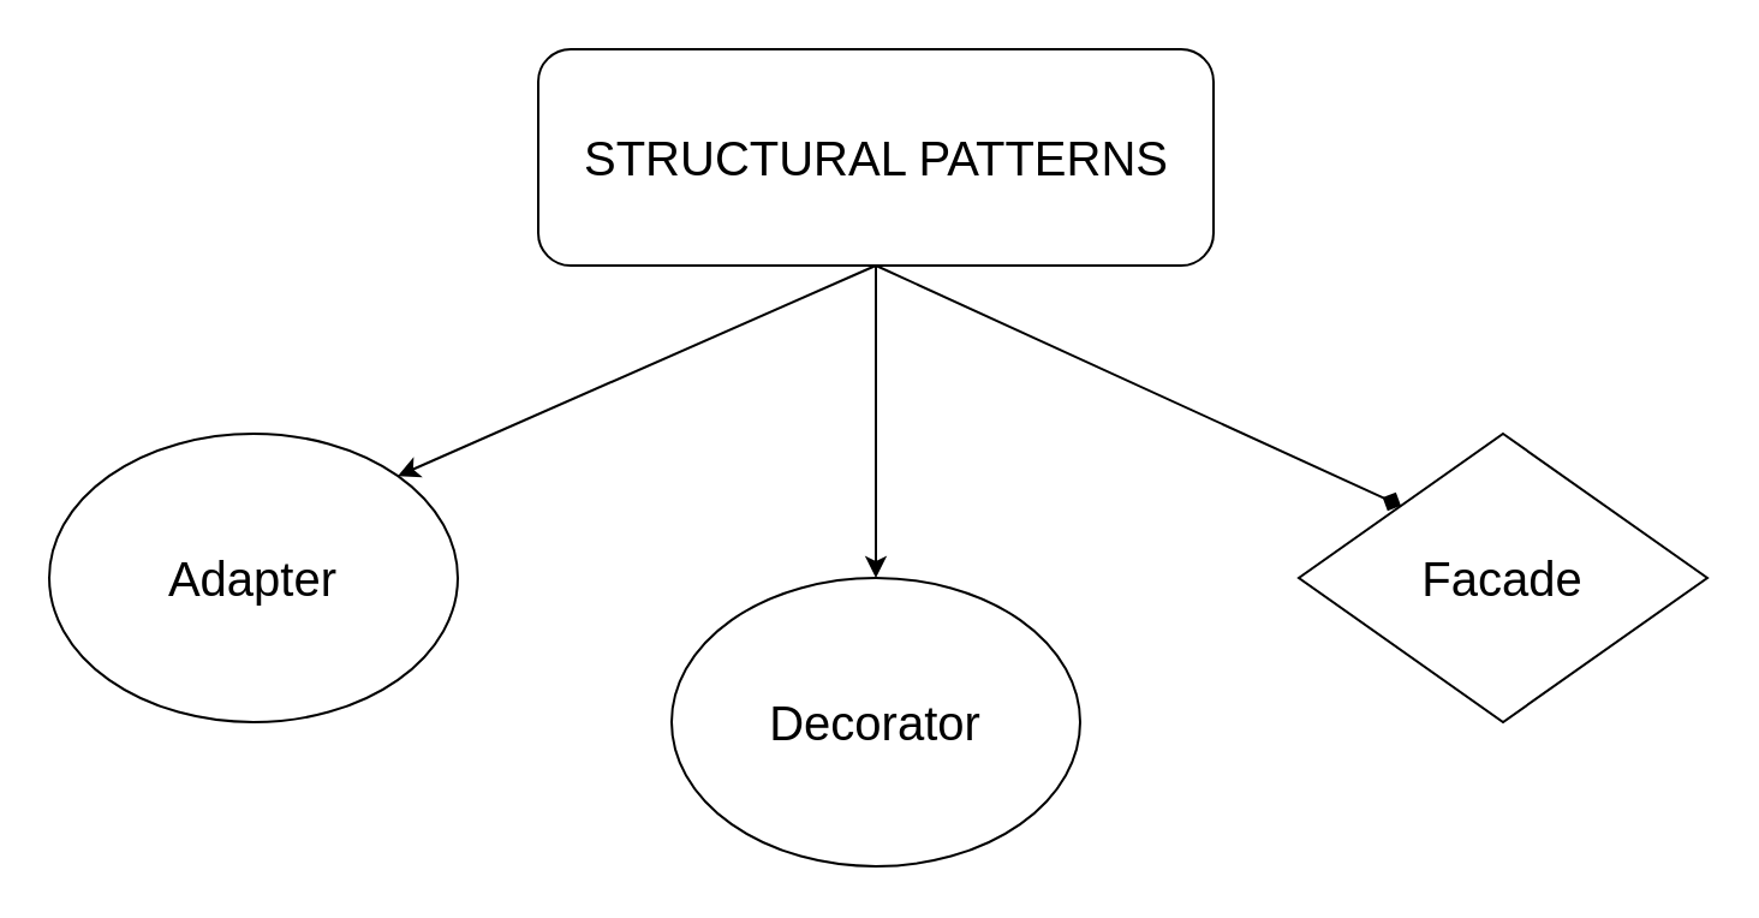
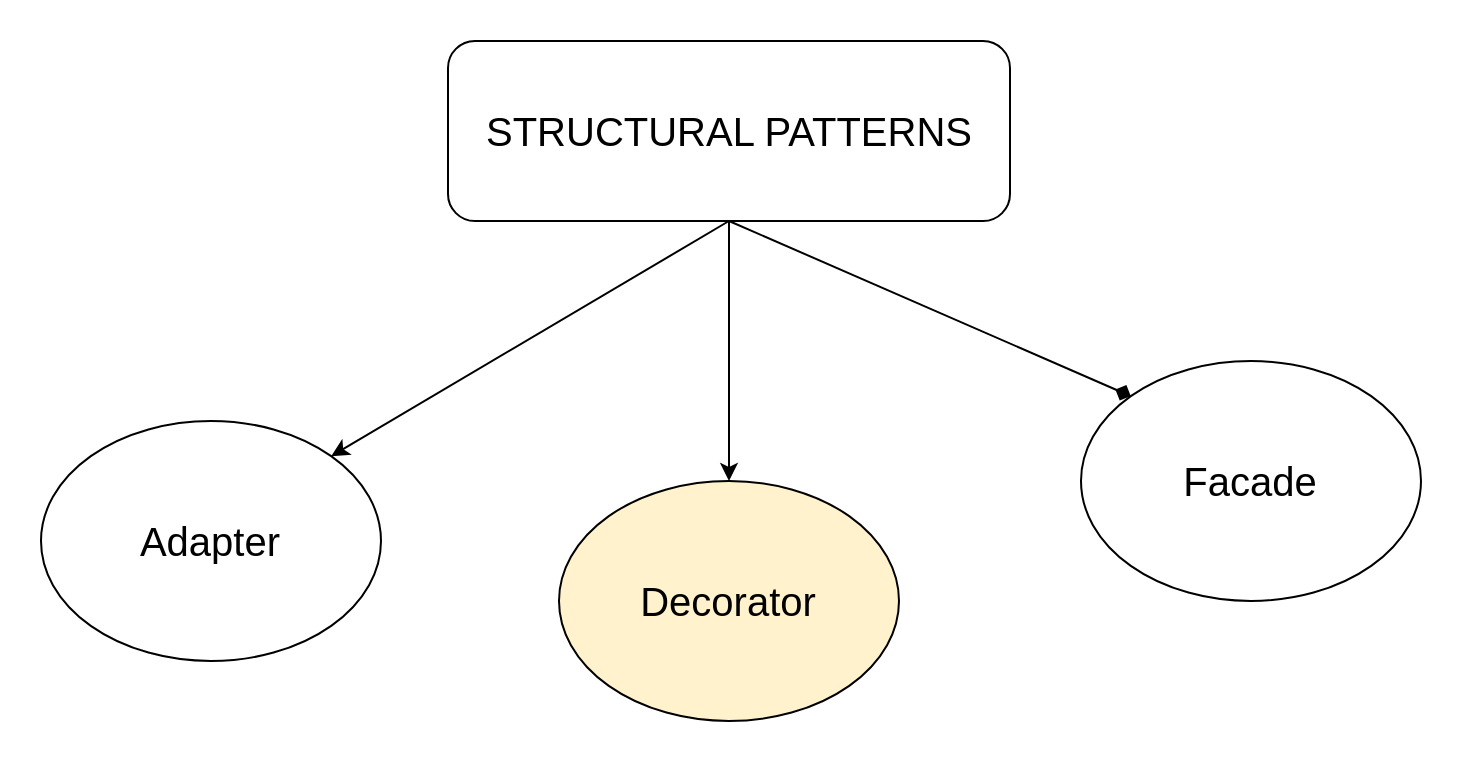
  <mxCell id="0" />
  <mxCell id="1" parent="0" />
  <mxCell id="2" value="STRUCTURAL PATTERNS" style="rounded=1;whiteSpace=wrap;html=1;fontSize=20;" vertex="1" parent="1"><mxGeometry x="223.5" y="20" width="281" height="90" as="geometry" /></mxCell>
- <mxCell id="3" value="Adapter" style="ellipse;whiteSpace=wrap;html=1;fontSize=20;" vertex="1" parent="1"><mxGeometry x="20" y="180" width="170" height="120" as="geometry" /></mxCell>
- <mxCell id="4" value="Decorator" style="ellipse;whiteSpace=wrap;html=1;fontSize=20;" vertex="1" parent="1"><mxGeometry x="279" y="240" width="170" height="120" as="geometry" /></mxCell>
- <mxCell id="5" value="Facade" style="rhombus;whiteSpace=wrap;html=1;fontSize=20;" vertex="1" parent="1"><mxGeometry x="540" y="180" width="170" height="120" as="geometry" /></mxCell>
+ <mxCell id="3" value="Adapter" style="ellipse;whiteSpace=wrap;html=1;fontSize=20;" vertex="1" parent="1"><mxGeometry x="20" y="210" width="170" height="120" as="geometry" /></mxCell>
+ <mxCell id="4" value="Decorator" style="ellipse;whiteSpace=wrap;html=1;fontSize=20;fillColor=#fff2cc;" vertex="1" parent="1"><mxGeometry x="279" y="240" width="170" height="120" as="geometry" /></mxCell>
+ <mxCell id="5" value="Facade" style="ellipse;whiteSpace=wrap;html=1;fontSize=20;" vertex="1" parent="1"><mxGeometry x="540" y="180" width="170" height="120" as="geometry" /></mxCell>
  <mxCell id="6" value="" style="endArrow=classic;html=1;fontSize=20;exitX=0.5;exitY=1;exitDx=0;exitDy=0;entryX=1;entryY=0;entryDx=0;entryDy=0;" edge="1" parent="1" source="2" target="3"><mxGeometry width="50" height="50" relative="1" as="geometry"><mxPoint x="340" y="500" as="sourcePoint" /><mxPoint x="390" y="450" as="targetPoint" /></mxGeometry></mxCell>
  <mxCell id="7" value="" style="endArrow=classic;html=1;fontSize=20;exitX=0.5;exitY=1;exitDx=0;exitDy=0;" edge="1" parent="1" source="2" target="4"><mxGeometry width="50" height="50" relative="1" as="geometry"><mxPoint x="388.9" y="160" as="sourcePoint" /><mxPoint x="190.004" y="247.574" as="targetPoint" /></mxGeometry></mxCell>
  <mxCell id="8" value="" style="endArrow=diamond;html=1;fontSize=20;exitX=0.5;exitY=1;exitDx=0;exitDy=0;entryX=0;entryY=0;entryDx=0;entryDy=0;" edge="1" parent="1" source="2" target="5"><mxGeometry width="50" height="50" relative="1" as="geometry"><mxPoint x="462.9" y="152.43" as="sourcePoint" /><mxPoint x="264.004" y="240.004" as="targetPoint" /></mxGeometry></mxCell>
